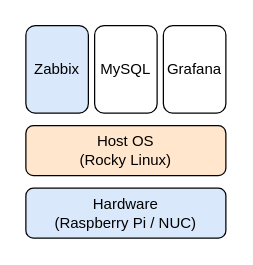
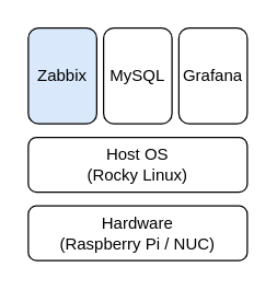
  <mxCell id="0" />
  <mxCell id="1" parent="0" />
- <mxCell id="2" value="Hardware&lt;br&gt;(Raspberry Pi / NUC)" style="rounded=1;whiteSpace=wrap;html=1;shadow=0;gradientDirection=south;glass=0;fillColor=#dae8fc;" parent="1" vertex="1"><mxGeometry x="20" y="150" width="160" height="40" as="geometry" /></mxCell>
- <mxCell id="3" value="Host OS&lt;br&gt;(Rocky Linux)" style="rounded=1;whiteSpace=wrap;html=1;shadow=0;glass=0;fillColor=#ffe6cc;" parent="1" vertex="1"><mxGeometry x="20" y="100" width="160" height="40" as="geometry" /></mxCell>
+ <mxCell id="2" value="Hardware&lt;br&gt;(Raspberry Pi / NUC)" style="rounded=1;whiteSpace=wrap;html=1;shadow=0;gradientDirection=south;glass=0;" parent="1" vertex="1"><mxGeometry x="20" y="150" width="160" height="40" as="geometry" /></mxCell>
+ <mxCell id="3" value="Host OS&lt;br&gt;(Rocky Linux)" style="rounded=1;whiteSpace=wrap;html=1;shadow=0;glass=0;" parent="1" vertex="1"><mxGeometry x="20" y="100" width="160" height="40" as="geometry" /></mxCell>
  <mxCell id="4" value="&lt;div&gt;Zabbix&lt;/div&gt;" style="rounded=1;whiteSpace=wrap;html=1;direction=south;shadow=0;glass=0;fillColor=#dae8fc;" parent="1" vertex="1"><mxGeometry x="20" y="20" width="50" height="70" as="geometry" /></mxCell>
  <mxCell id="5" value="MySQL" style="rounded=1;whiteSpace=wrap;html=1;direction=south;shadow=0;glass=0;" parent="1" vertex="1"><mxGeometry x="75" y="20" width="50" height="70" as="geometry" /></mxCell>
  <mxCell id="6" value="&lt;div&gt;Grafana&lt;/div&gt;" style="rounded=1;whiteSpace=wrap;html=1;direction=south;shadow=0;glass=0;" parent="1" vertex="1"><mxGeometry x="130" y="20" width="50" height="70" as="geometry" /></mxCell>
